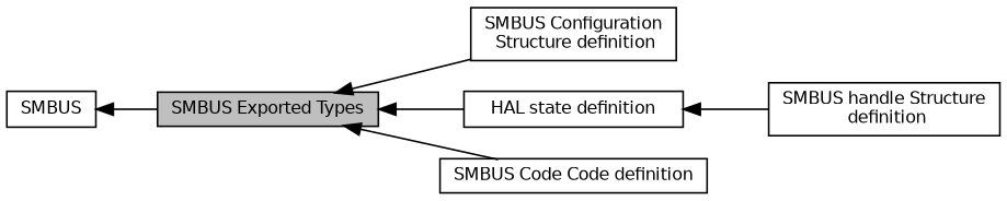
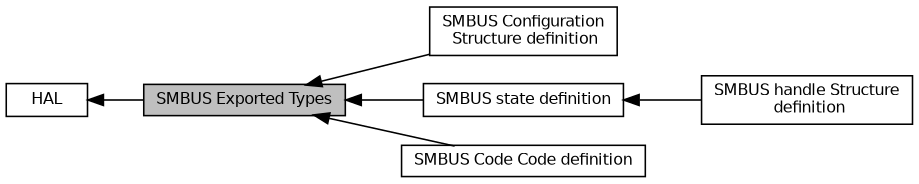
  digraph {
    rankdir=LR
    node [color=black fillcolor=white fontname=Helvetica fontsize=10 shape=record style=filled]
    edge [dir=back fontname=Helvetica fontsize=10 labelfontname=Helvetica labelfontsize=10 shape=plaintext style=solid]
    n1 [height=0.2 label="SMBUS Configuration\l Structure definition" width=0.4]
    n2 [fillcolor=grey75 fontcolor=black height=0.2 label="SMBUS Exported Types" width=0.4]
-   n3 [height=0.2 label="HAL state definition" width=0.4]
+   n3 [height=0.2 label="SMBUS state definition" width=0.4]
    n4 [height=0.2 label="SMBUS Code Code definition" width=0.4]
    n5 [height=0.2 label="SMBUS handle Structure\l definition" width=0.4]
-   n6 [height=0.2 label=SMBUS width=0.4]
+   n6 [height=0.2 label=HAL width=0.4]
    n2 -> n1
    n2 -> n3
    n2 -> n4
    n3 -> n5
    n6 -> n2
  }
